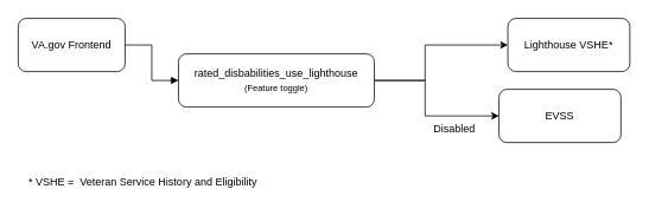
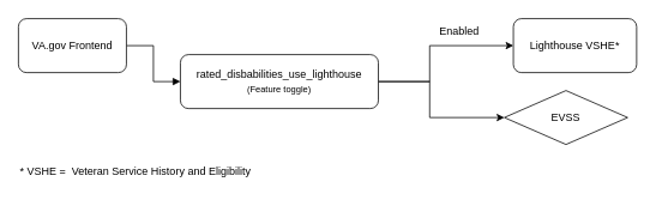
  <mxCell id="0" />
  <mxCell id="1" parent="0" />
  <mxCell id="2" value="" style="edgeStyle=orthogonalEdgeStyle;rounded=0;orthogonalLoop=1;jettySize=auto;html=1;endArrow=block;endFill=1;" edge="1" parent="1" source="3" target="6"><mxGeometry relative="1" as="geometry" /></mxCell>
  <mxCell id="3" value="VA.gov Frontend" style="rounded=1;whiteSpace=wrap;html=1;" vertex="1" parent="1"><mxGeometry x="20" y="20" width="120" height="60" as="geometry" /></mxCell>
  <mxCell id="4" style="edgeStyle=orthogonalEdgeStyle;rounded=0;orthogonalLoop=1;jettySize=auto;html=1;entryX=0;entryY=0.5;entryDx=0;entryDy=0;" edge="1" parent="1" source="6" target="7"><mxGeometry relative="1" as="geometry"><Array as="points"><mxPoint x="477" y="90" /><mxPoint x="477" y="50" /></Array></mxGeometry></mxCell>
  <mxCell id="5" style="edgeStyle=orthogonalEdgeStyle;rounded=0;orthogonalLoop=1;jettySize=auto;html=1;entryX=0;entryY=0.5;entryDx=0;entryDy=0;" edge="1" parent="1" source="6" target="8"><mxGeometry relative="1" as="geometry"><Array as="points"><mxPoint x="477" y="90" /><mxPoint x="477" y="130" /></Array></mxGeometry></mxCell>
  <mxCell id="6" value="rated_disbabilities_use_lighthouse&lt;div&gt;&lt;font style=&quot;font-size: 10px;&quot;&gt;(Feature toggle)&lt;/font&gt;&lt;/div&gt;" style="rounded=1;whiteSpace=wrap;html=1;" vertex="1" parent="1"><mxGeometry x="200" y="60" width="220" height="60" as="geometry" /></mxCell>
  <mxCell id="7" value="Lighthouse VSHE*" style="rounded=1;whiteSpace=wrap;html=1;" vertex="1" parent="1"><mxGeometry x="570" y="20" width="137" height="60" as="geometry" /></mxCell>
- <mxCell id="8" value="EVSS" style="rounded=1;whiteSpace=wrap;html=1;" vertex="1" parent="1"><mxGeometry x="560" y="100" width="137" height="60" as="geometry" /></mxCell>
- <mxCell id="10" value="Disabled" style="text;html=1;align=center;verticalAlign=middle;whiteSpace=wrap;rounded=0;" vertex="1" parent="1"><mxGeometry x="480" y="130" width="60" height="30" as="geometry" /></mxCell>
- <mxCell id="11" value="* VSHE =&amp;nbsp; Veteran Service History and Eligibility" style="text;html=1;align=left;verticalAlign=middle;whiteSpace=wrap;rounded=0;" vertex="1" parent="1"><mxGeometry x="30" y="190" width="260" height="30" as="geometry" /></mxCell>
+ <mxCell id="8" value="EVSS" style="rhombus;whiteSpace=wrap;html=1;" vertex="1" parent="1"><mxGeometry x="560" y="100" width="137" height="60" as="geometry" /></mxCell>
+ <mxCell id="9" value="Enabled" style="text;html=1;align=center;verticalAlign=middle;whiteSpace=wrap;rounded=0;" vertex="1" parent="1"><mxGeometry x="480" y="20" width="60" height="30" as="geometry" /></mxCell>
+ <mxCell id="11" value="* VSHE =&amp;nbsp; Veteran Service History and Eligibility" style="text;html=1;align=left;verticalAlign=middle;whiteSpace=wrap;rounded=0;" vertex="1" parent="1"><mxGeometry x="20" y="175" width="260" height="30" as="geometry" /></mxCell>
